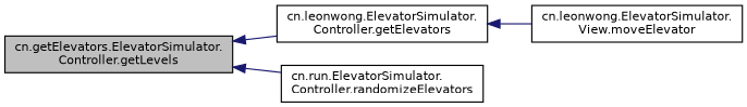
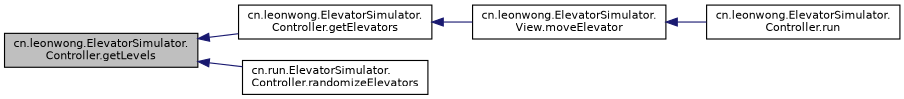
  digraph {
    rankdir=LR
    node [color=black fillcolor=white fontname=Helvetica fontsize=10 shape=record style=filled]
    edge [color=midnightblue dir=back fontname=Helvetica fontsize=10 labelfontname=Helvetica labelfontsize=10 style=solid]
-   n1 [fillcolor=grey75 fontcolor=black height=0.2 label="cn.getElevators.ElevatorSimulator.\lController.getLevels" width=0.4]
+   n1 [fillcolor=grey75 fontcolor=black height=0.2 label="cn.leonwong.ElevatorSimulator.\lController.getLevels" width=0.4]
    n2 [height=0.2 label="cn.leonwong.ElevatorSimulator.\lController.getElevators" width=0.4]
    n3 [height=0.2 label="cn.run.ElevatorSimulator.\lController.randomizeElevators" width=0.4]
    n4 [height=0.2 label="cn.leonwong.ElevatorSimulator.\lView.moveElevator" width=0.4]
+   n5 [height=0.2 label="cn.leonwong.ElevatorSimulator.\lController.run" width=0.4]
    n1 -> n2
    n1 -> n3
    n2 -> n4
+   n4 -> n5
  }
